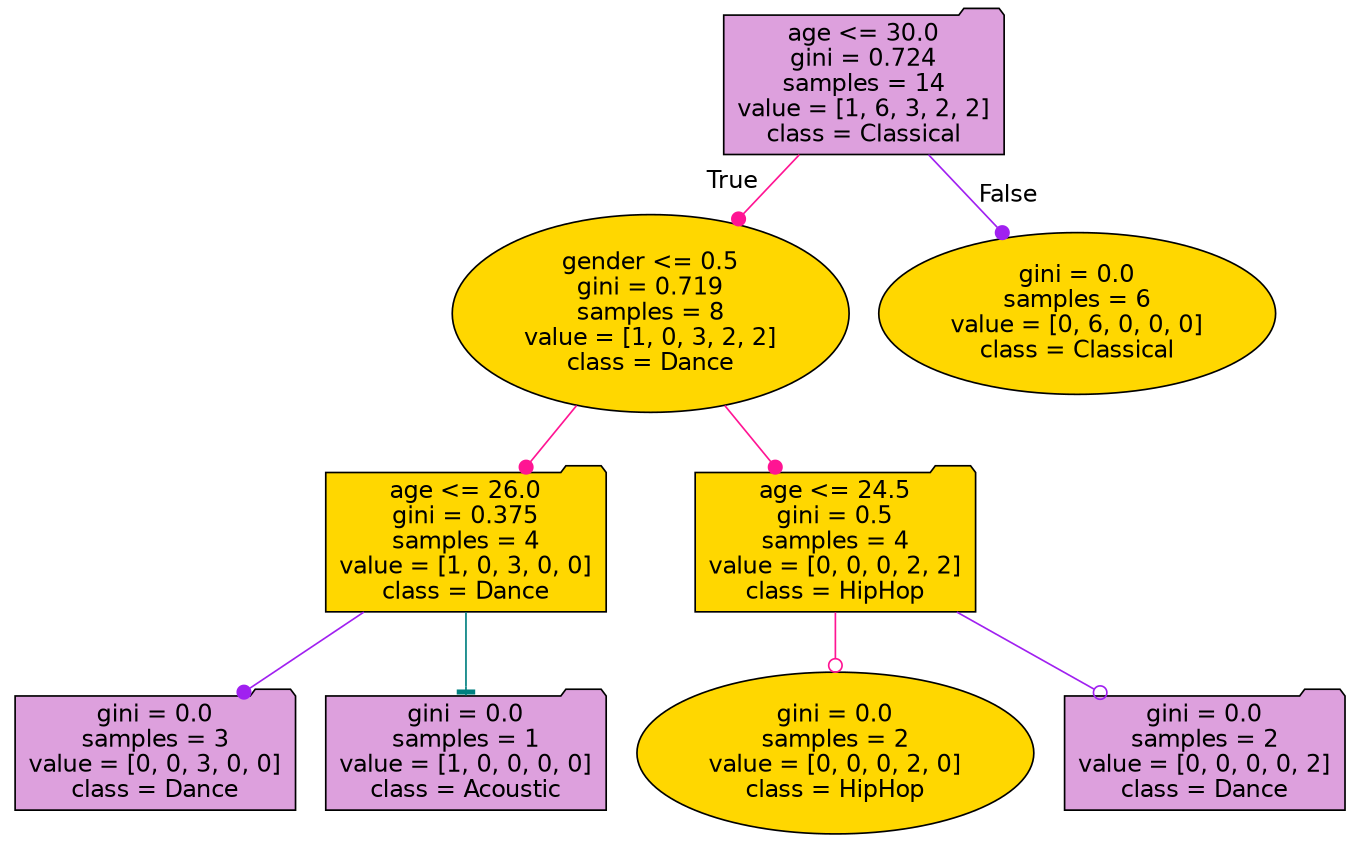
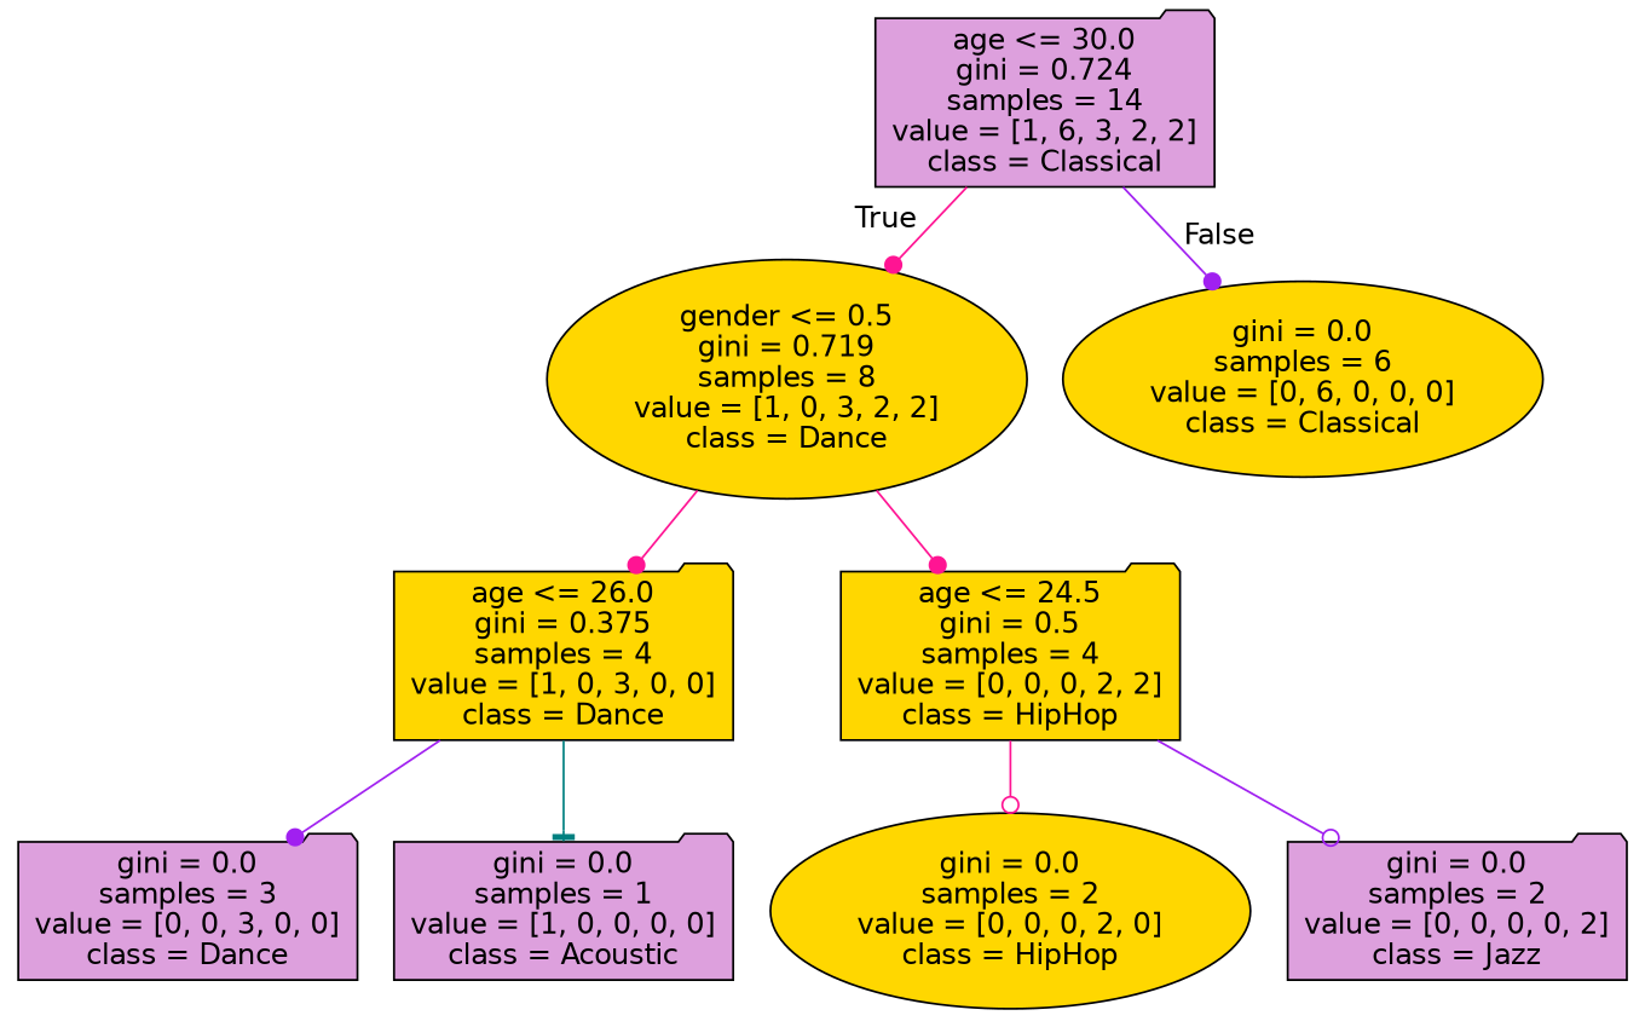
  digraph {
    node [color=black fillcolor=gold fontname=helvetica shape=folder style="filled, rounded"]
    edge [fontname=helvetica color=deeppink arrowhead=dot]
    n1 [fillcolor=plum label="age <= 30.0\ngini = 0.724\nsamples = 14\nvalue = [1, 6, 3, 2, 2]\nclass = Classical"]
    n2 [label="gender <= 0.5\ngini = 0.719\nsamples = 8\nvalue = [1, 0, 3, 2, 2]\nclass = Dance" shape=ellipse]
    n3 [label="gini = 0.0\nsamples = 6\nvalue = [0, 6, 0, 0, 0]\nclass = Classical" shape=ellipse]
    n4 [label="age <= 26.0\ngini = 0.375\nsamples = 4\nvalue = [1, 0, 3, 0, 0]\nclass = Dance"]
    n5 [label="age <= 24.5\ngini = 0.5\nsamples = 4\nvalue = [0, 0, 0, 2, 2]\nclass = HipHop"]
    n6 [fillcolor=plum label="gini = 0.0\nsamples = 3\nvalue = [0, 0, 3, 0, 0]\nclass = Dance"]
    n7 [fillcolor=plum label="gini = 0.0\nsamples = 1\nvalue = [1, 0, 0, 0, 0]\nclass = Acoustic"]
    n8 [label="gini = 0.0\nsamples = 2\nvalue = [0, 0, 0, 2, 0]\nclass = HipHop" shape=ellipse]
-   n9 [fillcolor=plum label="gini = 0.0\nsamples = 2\nvalue = [0, 0, 0, 0, 2]\nclass = Dance"]
+   n9 [fillcolor=plum label="gini = 0.0\nsamples = 2\nvalue = [0, 0, 0, 0, 2]\nclass = Jazz"]
    n1 -> n2 [headlabel=True labelangle=45 labeldistance=2.5]
    n1 -> n3 [headlabel=False labelangle=-45 labeldistance=2.5 color=purple]
    n2 -> n4
    n2 -> n5
    n4 -> n6 [color=purple]
    n4 -> n7 [color=teal arrowhead=tee]
    n5 -> n8 [arrowhead=odot]
    n5 -> n9 [color=purple arrowhead=odot]
  }
